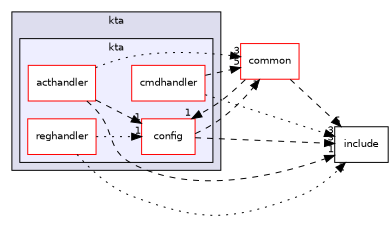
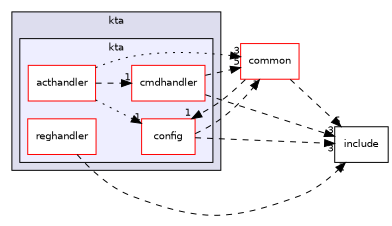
  digraph {
    compound=true
    rankdir=LR
    node [color=red fillcolor=white fontname=Helvetica fontsize=10 shape=box style=filled]
    edge [headlabel=1 labeldistance=1.5 labelfontname=Helvetica labelfontsize=10 style=dashed]
    n1 [label=acthandler]
    n2 [label=cmdhandler]
    n3 [label=config]
    n4 [label=reghandler]
    n5 [label=common]
    n6 [label=include color="" fillcolor="" style=""]
    subgraph cluster_1 {
      bgcolor="#ddddee"
      fontname=Helvetica
      fontsize=10
      label=kta
      pencolor=black
      subgraph cluster_2 {
        bgcolor="#eeeeff"
        fontname=Helvetica
        fontsize=10
        label=kta
        pencolor=black
        n1
        n2
        n3
        n4
      }
    }
-   n1 -> n3
+   n1 -> n3 [style=dotted]
    n1 -> n5 [headlabel=3 style=dotted]
-   n1 -> n6
+   n1 -> n2
    n2 -> n5 [headlabel=5]
-   n2 -> n6 [headlabel=3 style=dotted]
+   n2 -> n6 [headlabel=3]
    n3 -> n5
    n3 -> n6 [headlabel=3]
-   n4 -> n3 [style=dotted]
-   n4 -> n6 [style=dotted]
+   n4 -> n6
    n5 -> n3
    n5 -> n6 [headlabel=6]
  }
